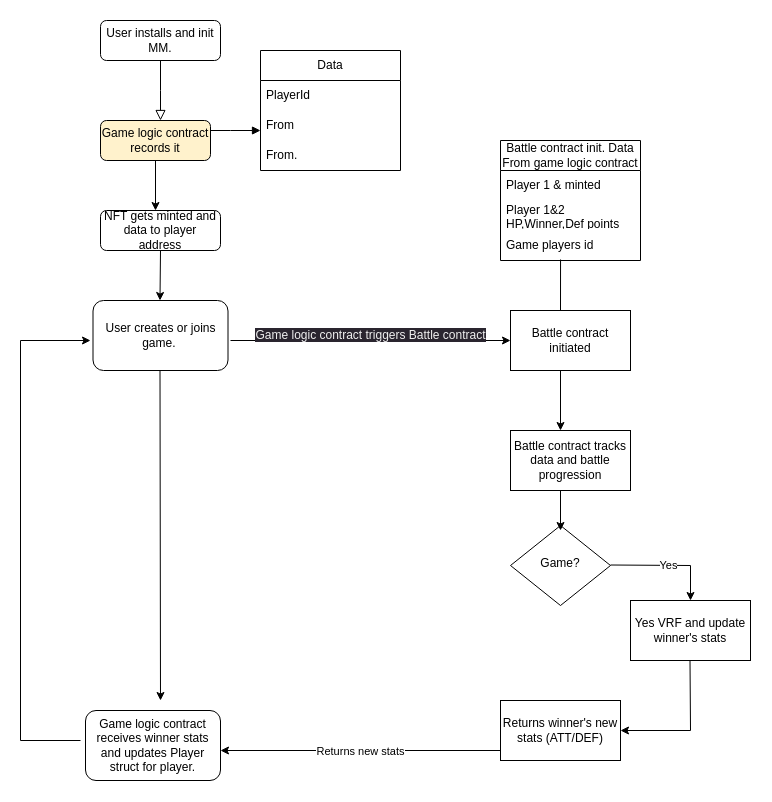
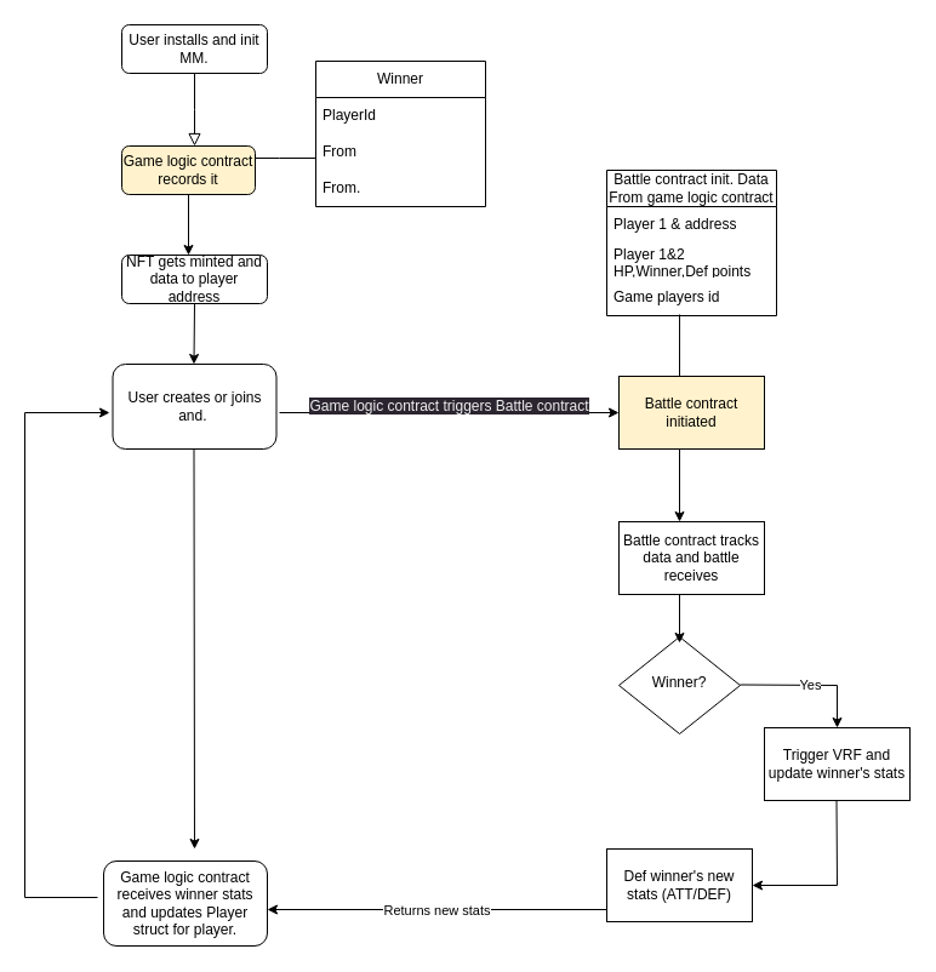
  <mxCell id="0" />
  <mxCell id="1" parent="0" />
  <mxCell id="2" value="" style="rounded=0;html=1;jettySize=auto;orthogonalLoop=1;fontSize=11;endArrow=block;endFill=0;endSize=8;strokeWidth=1;shadow=0;labelBackgroundColor=none;edgeStyle=orthogonalEdgeStyle;" parent="1" source="3" edge="1"><mxGeometry relative="1" as="geometry"><mxPoint x="160" y="120" as="targetPoint" /></mxGeometry></mxCell>
  <mxCell id="3" value="User installs and init MM." style="rounded=1;whiteSpace=wrap;html=1;fontSize=12;glass=0;strokeWidth=1;shadow=0;" parent="1" vertex="1"><mxGeometry x="100" y="20" width="120" height="40" as="geometry" /></mxCell>
- <mxCell id="4" value="Game?" style="rhombus;whiteSpace=wrap;html=1;shadow=0;fontFamily=Helvetica;fontSize=12;align=center;strokeWidth=1;spacing=6;spacingTop=-4;" parent="1" vertex="1"><mxGeometry x="510" y="525" width="100" height="80" as="geometry" /></mxCell>
+ <mxCell id="4" value="Winner?" style="rhombus;whiteSpace=wrap;html=1;shadow=0;fontFamily=Helvetica;fontSize=12;align=center;strokeWidth=1;spacing=6;spacingTop=-4;" parent="1" vertex="1"><mxGeometry x="510" y="525" width="100" height="80" as="geometry" /></mxCell>
  <mxCell id="5" style="edgeStyle=orthogonalEdgeStyle;rounded=0;orthogonalLoop=1;jettySize=auto;html=1;exitX=0.5;exitY=1;exitDx=0;exitDy=0;" edge="1" parent="1" source="6"><mxGeometry relative="1" as="geometry"><mxPoint x="155" y="210" as="targetPoint" /><Array as="points"><mxPoint x="155" y="210" /><mxPoint x="156" y="210" /></Array></mxGeometry></mxCell>
  <mxCell id="6" value="Game logic contract records it" style="rounded=1;whiteSpace=wrap;html=1;fontSize=12;glass=0;strokeWidth=1;shadow=0;fillColor=#fff2cc;" vertex="1" parent="1"><mxGeometry x="100" y="120" width="110" height="40" as="geometry" /></mxCell>
- <mxCell id="7" value="Data" style="swimlane;fontStyle=0;childLayout=stackLayout;horizontal=1;startSize=30;horizontalStack=0;resizeParent=1;resizeParentMax=0;resizeLast=0;collapsible=1;marginBottom=0;whiteSpace=wrap;html=1;" vertex="1" parent="1"><mxGeometry x="260" y="50" width="140" height="120" as="geometry" /></mxCell>
+ <mxCell id="7" value="Winner" style="swimlane;fontStyle=0;childLayout=stackLayout;horizontal=1;startSize=30;horizontalStack=0;resizeParent=1;resizeParentMax=0;resizeLast=0;collapsible=1;marginBottom=0;whiteSpace=wrap;html=1;" vertex="1" parent="1"><mxGeometry x="260" y="50" width="140" height="120" as="geometry" /></mxCell>
  <mxCell id="8" value="PlayerId" style="text;strokeColor=none;fillColor=none;align=left;verticalAlign=middle;spacingLeft=4;spacingRight=4;overflow=hidden;points=[[0,0.5],[1,0.5]];portConstraint=eastwest;rotatable=0;whiteSpace=wrap;html=1;" vertex="1" parent="7"><mxGeometry y="30" width="140" height="30" as="geometry" /></mxCell>
  <mxCell id="9" value="From" style="text;strokeColor=none;fillColor=none;align=left;verticalAlign=middle;spacingLeft=4;spacingRight=4;overflow=hidden;points=[[0,0.5],[1,0.5]];portConstraint=eastwest;rotatable=0;whiteSpace=wrap;html=1;" vertex="1" parent="7"><mxGeometry y="60" width="140" height="30" as="geometry" /></mxCell>
  <mxCell id="10" value="From." style="text;strokeColor=none;fillColor=none;align=left;verticalAlign=middle;spacingLeft=4;spacingRight=4;overflow=hidden;points=[[0,0.5],[1,0.5]];portConstraint=eastwest;rotatable=0;whiteSpace=wrap;html=1;" vertex="1" parent="7"><mxGeometry y="90" width="140" height="30" as="geometry" /></mxCell>
- <mxCell id="11" value="" style="endArrow=block;html=1;rounded=0;entryX=0;entryY=0.667;entryDx=0;entryDy=0;exitX=1;exitY=0.25;exitDx=0;exitDy=0;entryPerimeter=0;" edge="1" parent="1" source="6" target="9"><mxGeometry width="50" height="50" relative="1" as="geometry"><mxPoint x="330" y="360" as="sourcePoint" /><mxPoint x="380" y="310" as="targetPoint" /><Array as="points"><mxPoint x="230" y="130" /></Array></mxGeometry></mxCell>
+ <mxCell id="11" value="" style="endArrow=none;html=1;rounded=0;entryX=0;entryY=0.667;entryDx=0;entryDy=0;exitX=1;exitY=0.25;exitDx=0;exitDy=0;entryPerimeter=0;" edge="1" parent="1" source="6" target="9"><mxGeometry width="50" height="50" relative="1" as="geometry"><mxPoint x="330" y="360" as="sourcePoint" /><mxPoint x="380" y="310" as="targetPoint" /><Array as="points"><mxPoint x="230" y="130" /></Array></mxGeometry></mxCell>
  <mxCell id="12" value="NFT gets minted and data to player address" style="rounded=1;whiteSpace=wrap;html=1;fontSize=12;glass=0;strokeWidth=1;shadow=0;" vertex="1" parent="1"><mxGeometry x="100" y="210" width="120" height="40" as="geometry" /></mxCell>
- <mxCell id="13" value="User creates or joins game.&amp;nbsp;" style="rounded=1;whiteSpace=wrap;html=1;fontSize=12;glass=0;strokeWidth=1;shadow=0;" vertex="1" parent="1"><mxGeometry x="92.5" y="300" width="135" height="70" as="geometry" /></mxCell>
+ <mxCell id="13" value="User creates or joins and.&amp;nbsp;" style="rounded=1;whiteSpace=wrap;html=1;fontSize=12;glass=0;strokeWidth=1;shadow=0;" vertex="1" parent="1"><mxGeometry x="92.5" y="300" width="135" height="70" as="geometry" /></mxCell>
  <mxCell id="14" value="" style="endArrow=classic;html=1;rounded=0;" edge="1" parent="1"><mxGeometry relative="1" as="geometry"><mxPoint x="230" y="340" as="sourcePoint" /><mxPoint x="510" y="340" as="targetPoint" /></mxGeometry></mxCell>
  <mxCell id="15" value="&#10;&lt;span style=&quot;color: rgb(240, 240, 240); font-family: Helvetica; font-size: 12px; font-style: normal; font-variant-ligatures: normal; font-variant-caps: normal; font-weight: 400; letter-spacing: normal; orphans: 2; text-align: center; text-indent: 0px; text-transform: none; widows: 2; word-spacing: 0px; -webkit-text-stroke-width: 0px; background-color: rgb(42, 37, 47); text-decoration-thickness: initial; text-decoration-style: initial; text-decoration-color: initial; float: none; display: inline !important;&quot;&gt;Game logic contract triggers Battle contract&lt;/span&gt;&#10;&#10;" style="edgeLabel;resizable=0;html=1;align=center;verticalAlign=middle;" connectable="0" vertex="1" parent="14"><mxGeometry relative="1" as="geometry"><mxPoint x="-1" as="offset" /></mxGeometry></mxCell>
- <mxCell id="16" value="Battle contract initiated" style="rounded=0;whiteSpace=wrap;html=1;" vertex="1" parent="1"><mxGeometry x="510" y="310" width="120" height="60" as="geometry" /></mxCell>
+ <mxCell id="16" value="Battle contract initiated" style="rounded=0;whiteSpace=wrap;html=1;fillColor=#fff2cc;" vertex="1" parent="1"><mxGeometry x="510" y="310" width="120" height="60" as="geometry" /></mxCell>
  <mxCell id="17" value="Battle contract init. Data&lt;br&gt;From game logic contract" style="swimlane;fontStyle=0;childLayout=stackLayout;horizontal=1;startSize=30;horizontalStack=0;resizeParent=1;resizeParentMax=0;resizeLast=0;collapsible=1;marginBottom=0;whiteSpace=wrap;html=1;" vertex="1" parent="1"><mxGeometry x="500" y="140" width="140" height="120" as="geometry" /></mxCell>
- <mxCell id="18" value="Player 1 &amp;amp; minted" style="text;strokeColor=none;fillColor=none;align=left;verticalAlign=middle;spacingLeft=4;spacingRight=4;overflow=hidden;points=[[0,0.5],[1,0.5]];portConstraint=eastwest;rotatable=0;whiteSpace=wrap;html=1;" vertex="1" parent="17"><mxGeometry y="30" width="140" height="30" as="geometry" /></mxCell>
+ <mxCell id="18" value="Player 1 &amp;amp; address" style="text;strokeColor=none;fillColor=none;align=left;verticalAlign=middle;spacingLeft=4;spacingRight=4;overflow=hidden;points=[[0,0.5],[1,0.5]];portConstraint=eastwest;rotatable=0;whiteSpace=wrap;html=1;" vertex="1" parent="17"><mxGeometry y="30" width="140" height="30" as="geometry" /></mxCell>
  <mxCell id="19" value="Player 1&amp;amp;2 HP,Winner,Def points" style="text;strokeColor=none;fillColor=none;align=left;verticalAlign=middle;spacingLeft=4;spacingRight=4;overflow=hidden;points=[[0,0.5],[1,0.5]];portConstraint=eastwest;rotatable=0;whiteSpace=wrap;html=1;" vertex="1" parent="17"><mxGeometry y="60" width="140" height="30" as="geometry" /></mxCell>
  <mxCell id="20" value="Game players id" style="text;strokeColor=none;fillColor=none;align=left;verticalAlign=middle;spacingLeft=4;spacingRight=4;overflow=hidden;points=[[0,0.5],[1,0.5]];portConstraint=eastwest;rotatable=0;whiteSpace=wrap;html=1;" vertex="1" parent="17"><mxGeometry y="90" width="140" height="30" as="geometry" /></mxCell>
  <mxCell id="21" value="" style="endArrow=none;html=1;rounded=0;entryX=0.429;entryY=0.967;entryDx=0;entryDy=0;entryPerimeter=0;" edge="1" parent="17" target="20"><mxGeometry width="50" height="50" relative="1" as="geometry"><mxPoint x="60" y="170" as="sourcePoint" /><mxPoint x="50" y="100" as="targetPoint" /></mxGeometry></mxCell>
  <mxCell id="22" value="" style="endArrow=classic;html=1;rounded=0;" edge="1" parent="1"><mxGeometry width="50" height="50" relative="1" as="geometry"><mxPoint x="160" y="250" as="sourcePoint" /><mxPoint x="159.5" y="300" as="targetPoint" /></mxGeometry></mxCell>
  <mxCell id="23" value="" style="endArrow=classic;html=1;rounded=0;" edge="1" parent="1"><mxGeometry width="50" height="50" relative="1" as="geometry"><mxPoint x="560" y="370" as="sourcePoint" /><mxPoint x="560" y="430" as="targetPoint" /></mxGeometry></mxCell>
  <mxCell id="24" value="" style="endArrow=classic;html=1;rounded=0;" edge="1" parent="1"><mxGeometry width="50" height="50" relative="1" as="geometry"><mxPoint x="560" y="490" as="sourcePoint" /><mxPoint x="560" y="530" as="targetPoint" /></mxGeometry></mxCell>
  <mxCell id="25" value="" style="endArrow=classic;html=1;rounded=0;" edge="1" parent="1"><mxGeometry width="50" height="50" relative="1" as="geometry"><mxPoint x="80" y="740" as="sourcePoint" /><mxPoint x="90" y="340" as="targetPoint" /><Array as="points"><mxPoint x="20" y="740" /><mxPoint x="20" y="340" /></Array></mxGeometry></mxCell>
- <mxCell id="26" value="Returns winner's new stats (ATT/DEF)" style="rounded=0;whiteSpace=wrap;html=1;" vertex="1" parent="1"><mxGeometry x="500" y="700" width="120" height="60" as="geometry" /></mxCell>
- <mxCell id="27" value="Battle contract tracks data and battle progression" style="rounded=0;whiteSpace=wrap;html=1;" vertex="1" parent="1"><mxGeometry x="510" y="430" width="120" height="60" as="geometry" /></mxCell>
+ <mxCell id="26" value="Def winner's new stats (ATT/DEF)" style="rounded=0;whiteSpace=wrap;html=1;" vertex="1" parent="1"><mxGeometry x="500" y="700" width="120" height="60" as="geometry" /></mxCell>
+ <mxCell id="27" value="Battle contract tracks data and battle receives" style="rounded=0;whiteSpace=wrap;html=1;" vertex="1" parent="1"><mxGeometry x="510" y="430" width="120" height="60" as="geometry" /></mxCell>
  <mxCell id="28" value="" style="endArrow=classic;html=1;rounded=0;" edge="1" parent="1"><mxGeometry relative="1" as="geometry"><mxPoint x="610" y="564.5" as="sourcePoint" /><mxPoint x="690" y="600" as="targetPoint" /><Array as="points"><mxPoint x="690" y="565" /></Array></mxGeometry></mxCell>
  <mxCell id="29" value="Yes" style="edgeLabel;resizable=0;html=1;align=center;verticalAlign=middle;" connectable="0" vertex="1" parent="28"><mxGeometry relative="1" as="geometry" /></mxCell>
- <mxCell id="30" value="Yes VRF and update winner's stats" style="rounded=0;whiteSpace=wrap;html=1;" vertex="1" parent="1"><mxGeometry x="630" y="600" width="120" height="60" as="geometry" /></mxCell>
+ <mxCell id="30" value="Trigger VRF and update winner's stats" style="rounded=0;whiteSpace=wrap;html=1;" vertex="1" parent="1"><mxGeometry x="630" y="600" width="120" height="60" as="geometry" /></mxCell>
  <mxCell id="31" value="" style="endArrow=classic;html=1;rounded=0;entryX=1;entryY=0.5;entryDx=0;entryDy=0;entryPerimeter=0;" edge="1" parent="1" target="26"><mxGeometry width="50" height="50" relative="1" as="geometry"><mxPoint x="689.5" y="660" as="sourcePoint" /><mxPoint x="690" y="770" as="targetPoint" /><Array as="points"><mxPoint x="690" y="730" /></Array></mxGeometry></mxCell>
  <mxCell id="32" value="" style="endArrow=classic;html=1;rounded=0;" edge="1" parent="1"><mxGeometry relative="1" as="geometry"><mxPoint x="500" y="750" as="sourcePoint" /><mxPoint x="220" y="750" as="targetPoint" /></mxGeometry></mxCell>
  <mxCell id="33" value="Returns new stats" style="edgeLabel;resizable=0;html=1;align=center;verticalAlign=middle;" connectable="0" vertex="1" parent="32"><mxGeometry relative="1" as="geometry"><mxPoint x="-1" as="offset" /></mxGeometry></mxCell>
  <mxCell id="34" value="" style="endArrow=classic;html=1;rounded=0;" edge="1" parent="1"><mxGeometry width="50" height="50" relative="1" as="geometry"><mxPoint x="159.5" y="370" as="sourcePoint" /><mxPoint x="160" y="700" as="targetPoint" /></mxGeometry></mxCell>
  <mxCell id="35" value="Game logic contract receives winner stats and updates Player struct for player." style="rounded=1;whiteSpace=wrap;html=1;fontSize=12;glass=0;strokeWidth=1;shadow=0;" vertex="1" parent="1"><mxGeometry x="85" y="710" width="135" height="70" as="geometry" /></mxCell>
